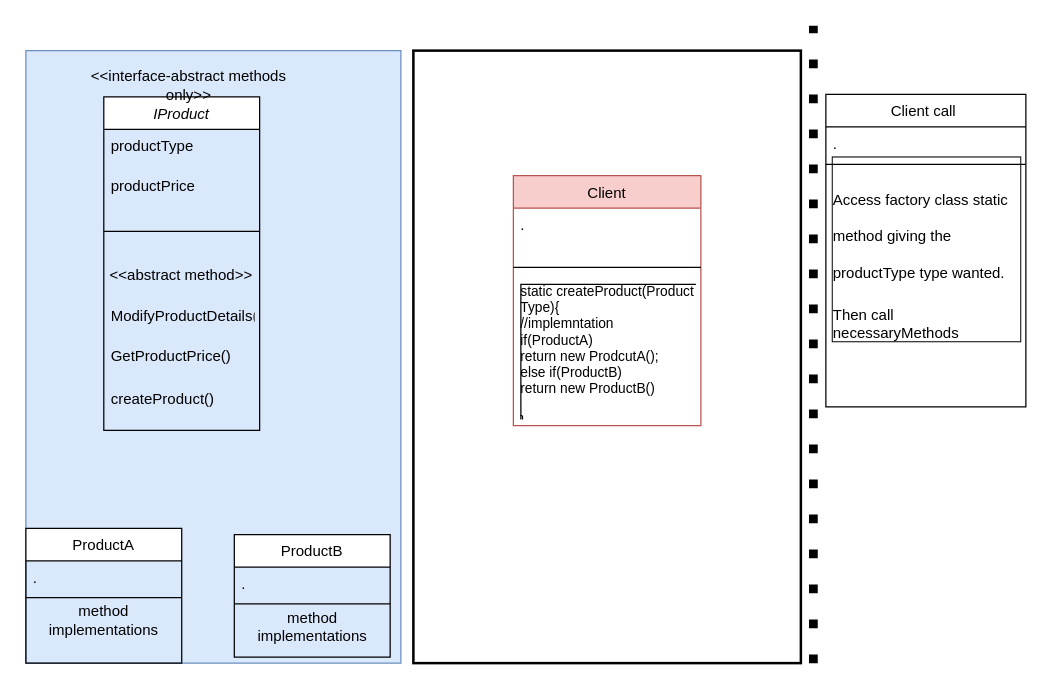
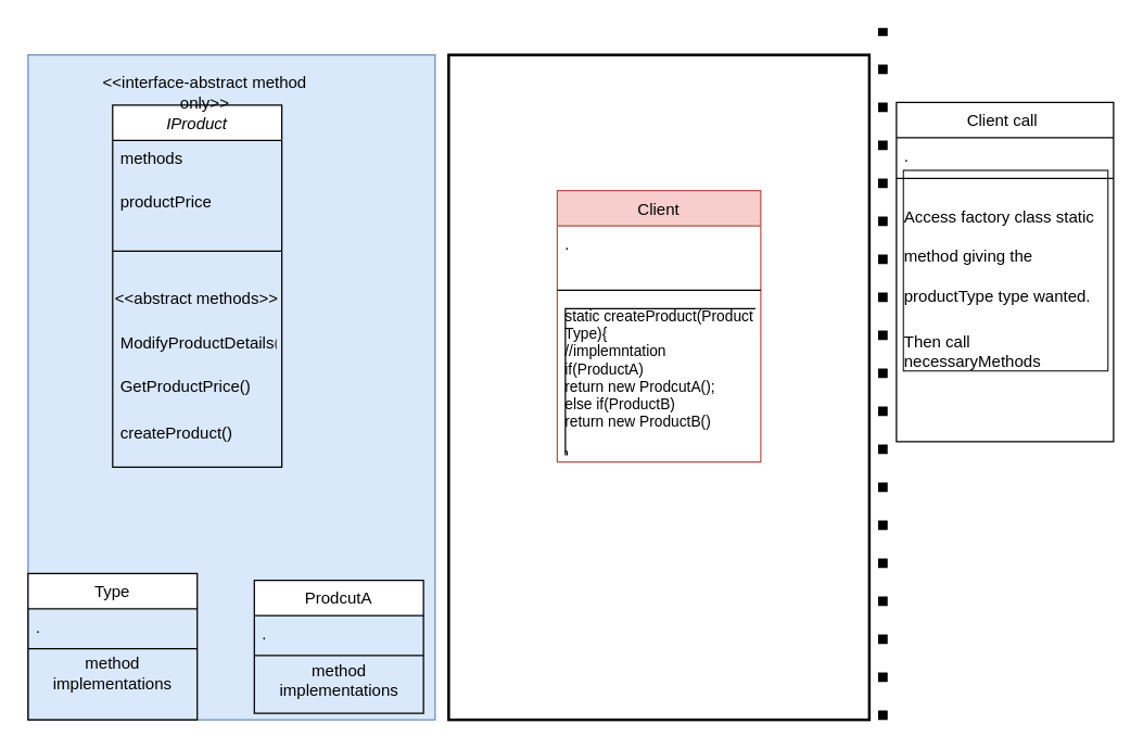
  <mxCell id="0" />
  <mxCell id="1" parent="0" />
  <mxCell id="2" value="Client call " style="swimlane;fontStyle=0;align=center;verticalAlign=top;childLayout=stackLayout;horizontal=1;startSize=26;horizontalStack=0;resizeParent=1;resizeLast=0;collapsible=1;marginBottom=0;rounded=0;shadow=0;strokeWidth=1;" vertex="1" parent="1"><mxGeometry x="660" y="75" width="160" height="250" as="geometry"><mxRectangle x="550" y="140" width="160" height="26" as="alternateBounds" /></mxGeometry></mxCell>
  <mxCell id="3" value="." style="text;align=left;verticalAlign=top;spacingLeft=4;spacingRight=4;overflow=hidden;rotatable=0;points=[[0,0.5],[1,0.5]];portConstraint=eastwest;" vertex="1" parent="2"><mxGeometry y="26" width="160" height="26" as="geometry" /></mxCell>
  <mxCell id="4" value="" style="line;html=1;strokeWidth=1;align=left;verticalAlign=middle;spacingTop=-1;spacingLeft=3;spacingRight=3;rotatable=0;labelPosition=right;points=[];portConstraint=eastwest;" vertex="1" parent="2"><mxGeometry y="52" width="160" height="8" as="geometry" /></mxCell>
  <mxCell id="5" value="&lt;h1&gt;&lt;span style=&quot;font-size: 12px ; font-weight: 400 ; text-align: center&quot;&gt;Access factory class static method giving the productType type wanted.&lt;/span&gt;&lt;br&gt;&lt;/h1&gt;&lt;div&gt;&lt;span style=&quot;font-size: 12px ; font-weight: 400 ; text-align: center&quot;&gt;Then call necessaryMethods&lt;/span&gt;&lt;/div&gt;" style="text;html=1;strokeColor=none;fillColor=none;spacing=5;spacingTop=-20;whiteSpace=wrap;overflow=hidden;rounded=0;labelBorderColor=default;fontColor=#000000;" vertex="1" parent="2"><mxGeometry y="60" width="160" height="160" as="geometry" /></mxCell>
  <mxCell id="6" value="" style="endArrow=none;dashed=1;html=1;dashPattern=1 3;strokeWidth=7;rounded=0;fontColor=#000000;strokeColor=#000000;" edge="1" parent="1"><mxGeometry width="50" height="50" relative="1" as="geometry"><mxPoint x="650" y="530" as="sourcePoint" /><mxPoint x="650" y="20" as="targetPoint" /></mxGeometry></mxCell>
  <mxCell id="7" value="" style="group" vertex="1" connectable="0" parent="1"><mxGeometry x="20" y="40" width="300" height="490" as="geometry" /></mxCell>
  <mxCell id="8" value="" style="group;fillColor=#dae8fc;strokeColor=#6c8ebf;container=0;" vertex="1" connectable="0" parent="7"><mxGeometry width="300" height="490" as="geometry" /></mxCell>
- <mxCell id="9" value="ProductA" style="swimlane;fontStyle=0;align=center;verticalAlign=top;childLayout=stackLayout;horizontal=1;startSize=26;horizontalStack=0;resizeParent=1;resizeLast=0;collapsible=1;marginBottom=0;rounded=0;shadow=0;strokeWidth=1;" vertex="1" parent="7"><mxGeometry y="382.2" width="124.675" height="107.8" as="geometry"><mxRectangle x="130" y="380" width="160" height="26" as="alternateBounds" /></mxGeometry></mxCell>
+ <mxCell id="9" value="Type" style="swimlane;fontStyle=0;align=center;verticalAlign=top;childLayout=stackLayout;horizontal=1;startSize=26;horizontalStack=0;resizeParent=1;resizeLast=0;collapsible=1;marginBottom=0;rounded=0;shadow=0;strokeWidth=1;" vertex="1" parent="7"><mxGeometry y="382.2" width="124.675" height="107.8" as="geometry"><mxRectangle x="130" y="380" width="160" height="26" as="alternateBounds" /></mxGeometry></mxCell>
  <mxCell id="10" value="." style="text;align=left;verticalAlign=top;spacingLeft=4;spacingRight=4;overflow=hidden;rotatable=0;points=[[0,0.5],[1,0.5]];portConstraint=eastwest;" vertex="1" parent="9"><mxGeometry y="26" width="124.675" height="25.48" as="geometry" /></mxCell>
  <mxCell id="11" value="" style="line;html=1;strokeWidth=1;align=left;verticalAlign=middle;spacingTop=-1;spacingLeft=3;spacingRight=3;rotatable=0;labelPosition=right;points=[];portConstraint=eastwest;" vertex="1" parent="9"><mxGeometry y="51.48" width="124.675" height="7.84" as="geometry" /></mxCell>
  <mxCell id="12" value="method implementations" style="text;html=1;strokeColor=none;fillColor=none;align=center;verticalAlign=middle;whiteSpace=wrap;rounded=0;" vertex="1" parent="9"><mxGeometry y="59.32" width="124.675" height="29.4" as="geometry" /></mxCell>
- <mxCell id="13" value="ProductB" style="swimlane;fontStyle=0;align=center;verticalAlign=top;childLayout=stackLayout;horizontal=1;startSize=26;horizontalStack=0;resizeParent=1;resizeLast=0;collapsible=1;marginBottom=0;rounded=0;shadow=0;strokeWidth=1;" vertex="1" parent="7"><mxGeometry x="166.753" y="387.1" width="124.675" height="98" as="geometry"><mxRectangle x="340" y="380" width="170" height="26" as="alternateBounds" /></mxGeometry></mxCell>
+ <mxCell id="13" value="ProdcutA" style="swimlane;fontStyle=0;align=center;verticalAlign=top;childLayout=stackLayout;horizontal=1;startSize=26;horizontalStack=0;resizeParent=1;resizeLast=0;collapsible=1;marginBottom=0;rounded=0;shadow=0;strokeWidth=1;" vertex="1" parent="7"><mxGeometry x="166.753" y="387.1" width="124.675" height="98" as="geometry"><mxRectangle x="340" y="380" width="170" height="26" as="alternateBounds" /></mxGeometry></mxCell>
  <mxCell id="14" value="." style="text;align=left;verticalAlign=top;spacingLeft=4;spacingRight=4;overflow=hidden;rotatable=0;points=[[0,0.5],[1,0.5]];portConstraint=eastwest;" vertex="1" parent="13"><mxGeometry y="26" width="124.675" height="25.48" as="geometry" /></mxCell>
  <mxCell id="15" value="" style="line;html=1;strokeWidth=1;align=left;verticalAlign=middle;spacingTop=-1;spacingLeft=3;spacingRight=3;rotatable=0;labelPosition=right;points=[];portConstraint=eastwest;" vertex="1" parent="13"><mxGeometry y="51.48" width="124.675" height="7.84" as="geometry" /></mxCell>
  <mxCell id="16" value="method implementations" style="text;html=1;strokeColor=none;fillColor=none;align=center;verticalAlign=middle;whiteSpace=wrap;rounded=0;" vertex="1" parent="13"><mxGeometry y="59.32" width="124.675" height="29.4" as="geometry" /></mxCell>
  <mxCell id="17" value="" style="group" vertex="1" connectable="0" parent="7"><mxGeometry x="62.338" width="214.286" height="303.8" as="geometry" /></mxCell>
  <mxCell id="18" value="IProduct" style="swimlane;fontStyle=2;align=center;verticalAlign=top;childLayout=stackLayout;horizontal=1;startSize=26;horizontalStack=0;resizeParent=1;resizeLast=0;collapsible=1;marginBottom=0;rounded=0;shadow=0;strokeWidth=1;" vertex="1" parent="17"><mxGeometry y="37.049" width="124.675" height="266.751" as="geometry"><mxRectangle x="230" y="140" width="160" height="26" as="alternateBounds" /></mxGeometry></mxCell>
- <mxCell id="19" value="productType" style="text;align=left;verticalAlign=top;spacingLeft=4;spacingRight=4;overflow=hidden;rotatable=0;points=[[0,0.5],[1,0.5]];portConstraint=eastwest;rounded=0;shadow=0;html=0;" vertex="1" parent="18"><mxGeometry y="26" width="124.675" height="32.109" as="geometry" /></mxCell>
+ <mxCell id="19" value="methods" style="text;align=left;verticalAlign=top;spacingLeft=4;spacingRight=4;overflow=hidden;rotatable=0;points=[[0,0.5],[1,0.5]];portConstraint=eastwest;rounded=0;shadow=0;html=0;" vertex="1" parent="18"><mxGeometry y="26" width="124.675" height="32.109" as="geometry" /></mxCell>
  <mxCell id="20" value="productPrice" style="text;align=left;verticalAlign=top;spacingLeft=4;spacingRight=4;overflow=hidden;rotatable=0;points=[[0,0.5],[1,0.5]];portConstraint=eastwest;rounded=0;shadow=0;html=0;" vertex="1" parent="18"><mxGeometry y="58.109" width="124.675" height="32.109" as="geometry" /></mxCell>
  <mxCell id="21" value="" style="line;html=1;strokeWidth=1;align=left;verticalAlign=middle;spacingTop=-1;spacingLeft=3;spacingRight=3;rotatable=0;labelPosition=right;points=[];portConstraint=eastwest;" vertex="1" parent="18"><mxGeometry y="90.218" width="124.675" height="34.579" as="geometry" /></mxCell>
- <mxCell id="22" value="&amp;lt;&amp;lt;abstract method&amp;gt;&amp;gt;" style="text;html=1;strokeColor=none;fillColor=none;align=center;verticalAlign=middle;whiteSpace=wrap;rounded=0;" vertex="1" parent="18"><mxGeometry y="124.797" width="124.675" height="37.049" as="geometry" /></mxCell>
+ <mxCell id="22" value="&amp;lt;&amp;lt;abstract methods&amp;gt;&amp;gt;" style="text;html=1;strokeColor=none;fillColor=none;align=center;verticalAlign=middle;whiteSpace=wrap;rounded=0;" vertex="1" parent="18"><mxGeometry y="124.797" width="124.675" height="37.049" as="geometry" /></mxCell>
  <mxCell id="23" value="ModifyProductDetails()" style="text;align=left;verticalAlign=top;spacingLeft=4;spacingRight=4;overflow=hidden;rotatable=0;points=[[0,0.5],[1,0.5]];portConstraint=eastwest;rounded=0;shadow=0;html=0;" vertex="1" parent="18"><mxGeometry y="161.846" width="124.675" height="32.109" as="geometry" /></mxCell>
  <mxCell id="24" value="GetProductPrice()" style="text;align=left;verticalAlign=top;spacingLeft=4;spacingRight=4;overflow=hidden;rotatable=0;points=[[0,0.5],[1,0.5]];portConstraint=eastwest;" vertex="1" parent="18"><mxGeometry y="193.954" width="124.675" height="34.579" as="geometry" /></mxCell>
  <mxCell id="25" value="createProduct()" style="text;align=left;verticalAlign=top;spacingLeft=4;spacingRight=4;overflow=hidden;rotatable=0;points=[[0,0.5],[1,0.5]];portConstraint=eastwest;" vertex="1" parent="18"><mxGeometry y="228.533" width="124.675" height="32.109" as="geometry" /></mxCell>
- <mxCell id="26" value="&amp;lt;&amp;lt;interface-abstract methods only&amp;gt;&amp;gt;" style="text;html=1;strokeColor=none;fillColor=none;align=center;verticalAlign=middle;whiteSpace=wrap;rounded=0;" vertex="1" parent="17"><mxGeometry x="-19.483" y="9.8" width="175.329" height="37.044" as="geometry" /></mxCell>
+ <mxCell id="26" value="&amp;lt;&amp;lt;interface-abstract method only&amp;gt;&amp;gt;" style="text;html=1;strokeColor=none;fillColor=none;align=center;verticalAlign=middle;whiteSpace=wrap;rounded=0;" vertex="1" parent="17"><mxGeometry x="-19.483" y="9.8" width="175.329" height="37.044" as="geometry" /></mxCell>
  <mxCell id="27" value="" style="group;strokeWidth=2;strokeColor=default;container=0;" vertex="1" connectable="0" parent="1"><mxGeometry x="330" y="40" width="310" height="490" as="geometry" /></mxCell>
  <mxCell id="28" value="Client" style="swimlane;fontStyle=0;align=center;verticalAlign=top;childLayout=stackLayout;horizontal=1;startSize=26;horizontalStack=0;resizeParent=1;resizeLast=0;collapsible=1;marginBottom=0;rounded=0;shadow=0;strokeWidth=1;strokeColor=#b85450;fillColor=#f8cecc;" vertex="1" parent="1"><mxGeometry x="410" y="140" width="150" height="200" as="geometry"><mxRectangle x="550" y="140" width="160" height="26" as="alternateBounds" /></mxGeometry></mxCell>
  <mxCell id="29" value="" style="group" vertex="1" connectable="0" parent="28"><mxGeometry y="26" width="150" height="164" as="geometry" /></mxCell>
  <mxCell id="30" value="." style="text;align=left;verticalAlign=top;spacingLeft=4;spacingRight=4;overflow=hidden;rotatable=0;points=[[0,0.5],[1,0.5]];portConstraint=eastwest;" vertex="1" parent="29"><mxGeometry width="150" height="41" as="geometry" /></mxCell>
  <mxCell id="31" value="" style="line;html=1;strokeWidth=1;align=left;verticalAlign=middle;spacingTop=-1;spacingLeft=3;spacingRight=3;rotatable=0;labelPosition=right;points=[];portConstraint=eastwest;" vertex="1" parent="29"><mxGeometry y="41" width="150" height="12.615" as="geometry" /></mxCell>
  <mxCell id="32" value="static createProduct(Product&#10;Type){&#10;//implemntation&#10;if(ProductA)&#10;return new ProdcutA();&#10;else if(ProductB)&#10;return new ProductB()&#10;&#10;}" style="text;align=left;verticalAlign=top;spacingLeft=4;spacingRight=4;overflow=hidden;rotatable=0;points=[[0,0.5],[1,0.5]];portConstraint=eastwest;labelBorderColor=default;fontSize=11;strokeWidth=2;" vertex="1" parent="29"><mxGeometry y="53.615" width="150" height="110.385" as="geometry" /></mxCell>
